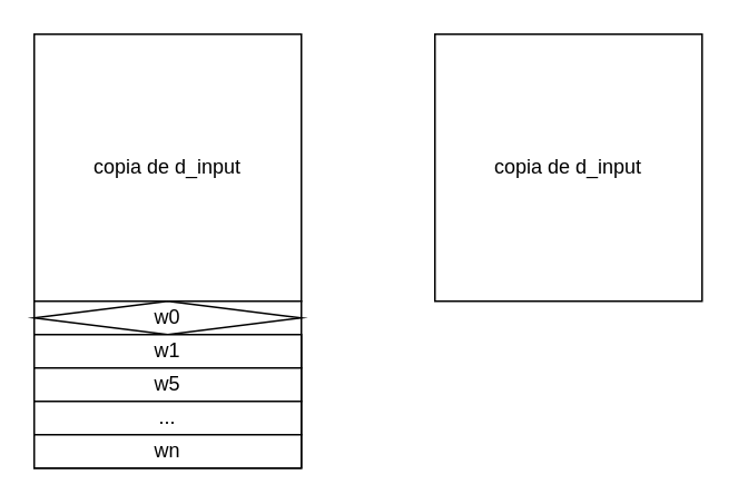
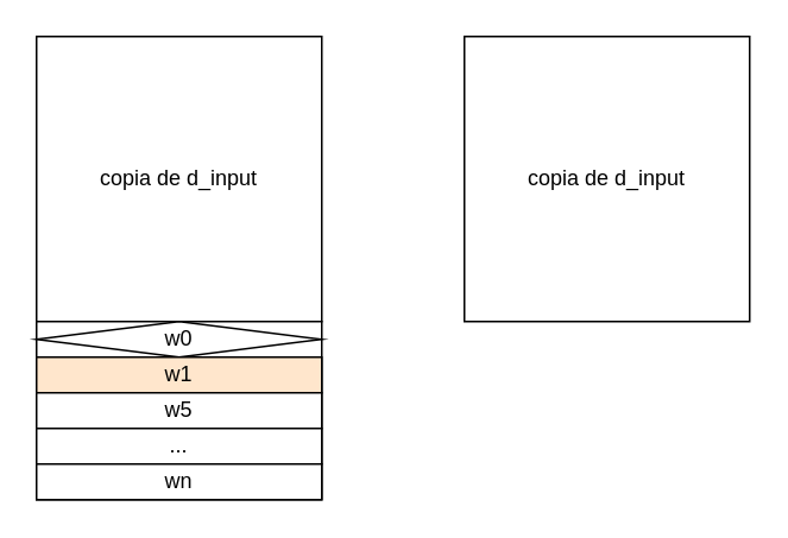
  <mxCell id="0" />
  <mxCell id="1" parent="0" />
  <mxCell id="2" value="copia de d_input" style="rounded=0;whiteSpace=wrap;html=1;fontStyle=0" vertex="1" parent="1"><mxGeometry x="20" y="20" width="160" height="160" as="geometry" /></mxCell>
  <mxCell id="3" value="" style="rounded=0;whiteSpace=wrap;html=1;" vertex="1" parent="1"><mxGeometry x="20" y="180" width="160" height="100" as="geometry" /></mxCell>
  <mxCell id="4" value="w0" style="rhombus;whiteSpace=wrap;html=1;" vertex="1" parent="1"><mxGeometry x="20" y="180" width="160" height="20" as="geometry" /></mxCell>
- <mxCell id="5" value="w1" style="rounded=0;whiteSpace=wrap;html=1;" vertex="1" parent="1"><mxGeometry x="20" y="200" width="160" height="20" as="geometry" /></mxCell>
+ <mxCell id="5" value="w1" style="rounded=0;whiteSpace=wrap;html=1;fillColor=#ffe6cc;" vertex="1" parent="1"><mxGeometry x="20" y="200" width="160" height="20" as="geometry" /></mxCell>
  <mxCell id="6" value="w5" style="rounded=0;whiteSpace=wrap;html=1;" vertex="1" parent="1"><mxGeometry x="20" y="220" width="160" height="20" as="geometry" /></mxCell>
  <mxCell id="7" value="..." style="rounded=0;whiteSpace=wrap;html=1;" vertex="1" parent="1"><mxGeometry x="20" y="240" width="160" height="20" as="geometry" /></mxCell>
  <mxCell id="8" value="wn" style="rounded=0;whiteSpace=wrap;html=1;" vertex="1" parent="1"><mxGeometry x="20" y="260" width="160" height="20" as="geometry" /></mxCell>
  <mxCell id="9" value="copia de d_input" style="rounded=0;whiteSpace=wrap;html=1;fontStyle=0" vertex="1" parent="1"><mxGeometry x="260" y="20" width="160" height="160" as="geometry" /></mxCell>
